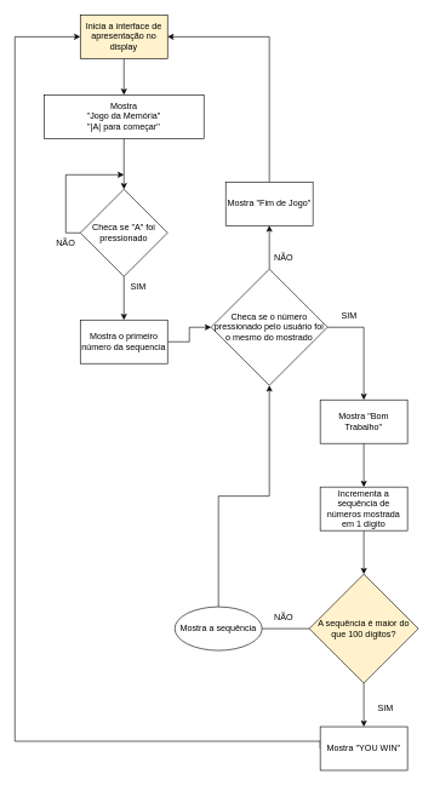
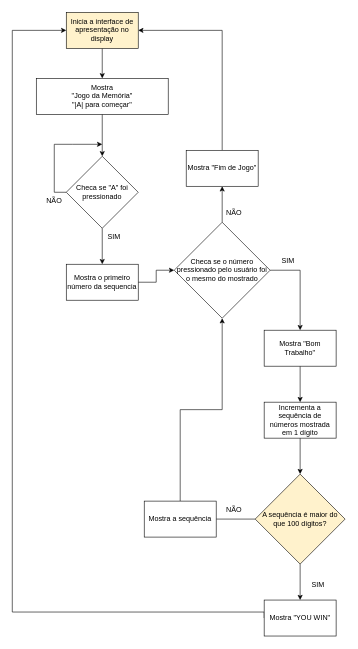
  <mxCell id="0" />
  <mxCell id="1" parent="0" />
  <mxCell id="2" style="edgeStyle=orthogonalEdgeStyle;rounded=0;orthogonalLoop=1;jettySize=auto;html=1;exitX=0.5;exitY=1;exitDx=0;exitDy=0;entryX=0.5;entryY=0;entryDx=0;entryDy=0;" parent="1" source="3" target="19" edge="1"><mxGeometry relative="1" as="geometry" /></mxCell>
  <mxCell id="3" value="Inicia a interface de apresentação no display" style="rounded=0;whiteSpace=wrap;html=1;fillColor=#fff2cc;" parent="1" vertex="1"><mxGeometry x="110" y="20" width="120" height="60" as="geometry" /></mxCell>
  <mxCell id="4" style="edgeStyle=orthogonalEdgeStyle;rounded=0;orthogonalLoop=1;jettySize=auto;html=1;exitX=0;exitY=0.5;exitDx=0;exitDy=0;" parent="1" source="6" edge="1"><mxGeometry relative="1" as="geometry"><mxPoint x="170" y="240" as="targetPoint" /><Array as="points"><mxPoint x="90" y="320" /><mxPoint x="90" y="240" /><mxPoint x="120" y="240" /></Array></mxGeometry></mxCell>
  <mxCell id="5" style="edgeStyle=orthogonalEdgeStyle;rounded=0;orthogonalLoop=1;jettySize=auto;html=1;exitX=0.5;exitY=1;exitDx=0;exitDy=0;entryX=0.5;entryY=0;entryDx=0;entryDy=0;" parent="1" source="6" target="8" edge="1"><mxGeometry relative="1" as="geometry" /></mxCell>
  <mxCell id="6" value="Checa se &quot;A&quot; foi pressionado" style="rhombus;whiteSpace=wrap;html=1;" parent="1" vertex="1"><mxGeometry x="110" y="260" width="120" height="120" as="geometry" /></mxCell>
  <mxCell id="7" style="edgeStyle=orthogonalEdgeStyle;rounded=0;orthogonalLoop=1;jettySize=auto;html=1;exitX=1;exitY=0.5;exitDx=0;exitDy=0;entryX=0;entryY=0.5;entryDx=0;entryDy=0;" edge="1" parent="1" source="8" target="11"><mxGeometry relative="1" as="geometry" /></mxCell>
  <mxCell id="8" value="Mostra o primeiro número da sequencia" style="rounded=0;whiteSpace=wrap;html=1;" parent="1" vertex="1"><mxGeometry x="110" y="440" width="120" height="60" as="geometry" /></mxCell>
  <mxCell id="9" style="edgeStyle=orthogonalEdgeStyle;rounded=0;orthogonalLoop=1;jettySize=auto;html=1;exitX=0.5;exitY=0;exitDx=0;exitDy=0;entryX=0.5;entryY=1;entryDx=0;entryDy=0;" edge="1" parent="1" source="11" target="13"><mxGeometry relative="1" as="geometry"><mxPoint x="370" y="320" as="targetPoint" /></mxGeometry></mxCell>
  <mxCell id="10" style="edgeStyle=orthogonalEdgeStyle;rounded=0;orthogonalLoop=1;jettySize=auto;html=1;exitX=1;exitY=0.5;exitDx=0;exitDy=0;entryX=0.5;entryY=0;entryDx=0;entryDy=0;" edge="1" parent="1" source="11" target="25"><mxGeometry relative="1" as="geometry" /></mxCell>
  <mxCell id="11" value="Checa se o número pressionado pelo usuário foi o mesmo do mostrado" style="rhombus;whiteSpace=wrap;html=1;" parent="1" vertex="1"><mxGeometry x="290" y="370" width="160" height="160" as="geometry" /></mxCell>
  <mxCell id="12" style="edgeStyle=orthogonalEdgeStyle;rounded=0;orthogonalLoop=1;jettySize=auto;html=1;exitX=0.5;exitY=0;exitDx=0;exitDy=0;entryX=1;entryY=0.5;entryDx=0;entryDy=0;" edge="1" parent="1" source="13" target="3"><mxGeometry relative="1" as="geometry" /></mxCell>
  <mxCell id="13" value="Mostra &quot;Fim de Jogo&quot;" style="rounded=0;whiteSpace=wrap;html=1;" parent="1" vertex="1"><mxGeometry x="310" y="250" width="120" height="60" as="geometry" /></mxCell>
  <mxCell id="14" style="edgeStyle=orthogonalEdgeStyle;rounded=0;orthogonalLoop=1;jettySize=auto;html=1;exitX=0.5;exitY=1;exitDx=0;exitDy=0;entryX=0.5;entryY=0;entryDx=0;entryDy=0;" edge="1" parent="1" source="15" target="29"><mxGeometry relative="1" as="geometry" /></mxCell>
  <mxCell id="15" value="Incrementa a sequência de números mostrada em 1 dígito" style="rounded=0;whiteSpace=wrap;html=1;" parent="1" vertex="1"><mxGeometry x="440" y="670" width="120" height="60" as="geometry" /></mxCell>
  <mxCell id="16" style="edgeStyle=orthogonalEdgeStyle;rounded=0;orthogonalLoop=1;jettySize=auto;html=1;exitX=0;exitY=0.5;exitDx=0;exitDy=0;entryX=0;entryY=0.5;entryDx=0;entryDy=0;" parent="1" source="17" target="3" edge="1"><mxGeometry relative="1" as="geometry"><mxPoint x="20" y="170" as="targetPoint" /><Array as="points"><mxPoint x="440" y="1020" /><mxPoint x="20" y="1020" /><mxPoint x="20" y="50" /></Array></mxGeometry></mxCell>
  <mxCell id="17" value="Mostra &quot;YOU WIN&quot;" style="rounded=0;whiteSpace=wrap;html=1;" parent="1" vertex="1"><mxGeometry x="440" y="1000" width="120" height="60" as="geometry" /></mxCell>
  <mxCell id="18" style="edgeStyle=orthogonalEdgeStyle;rounded=0;orthogonalLoop=1;jettySize=auto;html=1;exitX=0.5;exitY=1;exitDx=0;exitDy=0;entryX=0.5;entryY=0;entryDx=0;entryDy=0;" parent="1" source="19" target="6" edge="1"><mxGeometry relative="1" as="geometry" /></mxCell>
  <mxCell id="19" value="Mostra &lt;br&gt;&quot;Jogo da Memória&quot;&lt;br&gt;&quot;|A| para começar&quot;" style="rounded=0;whiteSpace=wrap;html=1;" parent="1" vertex="1"><mxGeometry x="60" y="130" width="220" height="60" as="geometry" /></mxCell>
  <mxCell id="20" value="SIM" style="text;html=1;strokeColor=none;fillColor=none;align=center;verticalAlign=middle;whiteSpace=wrap;rounded=0;" parent="1" vertex="1"><mxGeometry x="160" y="380" width="60" height="30" as="geometry" /></mxCell>
  <mxCell id="21" value="NÃO" style="text;html=1;strokeColor=none;fillColor=none;align=center;verticalAlign=middle;whiteSpace=wrap;rounded=0;" parent="1" vertex="1"><mxGeometry x="60" y="320" width="60" height="30" as="geometry" /></mxCell>
  <mxCell id="22" value="NÃO" style="text;html=1;strokeColor=none;fillColor=none;align=center;verticalAlign=middle;whiteSpace=wrap;rounded=0;" parent="1" vertex="1"><mxGeometry x="360" y="340" width="60" height="30" as="geometry" /></mxCell>
  <mxCell id="23" value="NÃO" style="text;html=1;strokeColor=none;fillColor=none;align=center;verticalAlign=middle;whiteSpace=wrap;rounded=0;" parent="1" vertex="1"><mxGeometry x="360" y="835" width="60" height="30" as="geometry" /></mxCell>
  <mxCell id="24" style="edgeStyle=orthogonalEdgeStyle;rounded=0;orthogonalLoop=1;jettySize=auto;html=1;exitX=0.5;exitY=1;exitDx=0;exitDy=0;entryX=0.5;entryY=0;entryDx=0;entryDy=0;" edge="1" parent="1" source="25" target="15"><mxGeometry relative="1" as="geometry" /></mxCell>
  <mxCell id="25" value="Mostra &quot;Bom Trabalho&quot;" style="rounded=0;whiteSpace=wrap;html=1;" vertex="1" parent="1"><mxGeometry x="440" y="550" width="120" height="60" as="geometry" /></mxCell>
  <mxCell id="26" value="SIM" style="text;html=1;strokeColor=none;fillColor=none;align=center;verticalAlign=middle;whiteSpace=wrap;rounded=0;" vertex="1" parent="1"><mxGeometry x="450" y="420" width="60" height="30" as="geometry" /></mxCell>
  <mxCell id="27" style="edgeStyle=orthogonalEdgeStyle;rounded=0;orthogonalLoop=1;jettySize=auto;html=1;exitX=0;exitY=0.5;exitDx=0;exitDy=0;entryX=1;entryY=0.5;entryDx=0;entryDy=0;endArrow=none;" edge="1" parent="1" source="29" target="31"><mxGeometry relative="1" as="geometry" /></mxCell>
  <mxCell id="28" style="edgeStyle=orthogonalEdgeStyle;rounded=0;orthogonalLoop=1;jettySize=auto;html=1;exitX=0.5;exitY=1;exitDx=0;exitDy=0;entryX=0.5;entryY=0;entryDx=0;entryDy=0;" edge="1" parent="1" source="29" target="17"><mxGeometry relative="1" as="geometry" /></mxCell>
  <mxCell id="29" value="A sequência é maior do que 100 dígitos?" style="rhombus;whiteSpace=wrap;html=1;fillColor=#fff2cc;" vertex="1" parent="1"><mxGeometry x="425" y="790" width="150" height="150" as="geometry" /></mxCell>
  <mxCell id="30" style="edgeStyle=orthogonalEdgeStyle;rounded=0;orthogonalLoop=1;jettySize=auto;html=1;exitX=0.5;exitY=0;exitDx=0;exitDy=0;entryX=0.5;entryY=1;entryDx=0;entryDy=0;" edge="1" parent="1" source="31" target="11"><mxGeometry relative="1" as="geometry" /></mxCell>
- <mxCell id="31" value="Mostra a sequência" style="ellipse;whiteSpace=wrap;html=1;" vertex="1" parent="1"><mxGeometry x="240" y="835" width="120" height="60" as="geometry" /></mxCell>
+ <mxCell id="31" value="Mostra a sequência" style="rounded=0;whiteSpace=wrap;html=1;" vertex="1" parent="1"><mxGeometry x="240" y="835" width="120" height="60" as="geometry" /></mxCell>
  <mxCell id="32" value="SIM" style="text;html=1;strokeColor=none;fillColor=none;align=center;verticalAlign=middle;whiteSpace=wrap;rounded=0;" vertex="1" parent="1"><mxGeometry x="500" y="960" width="60" height="30" as="geometry" /></mxCell>
